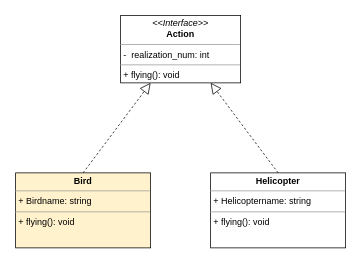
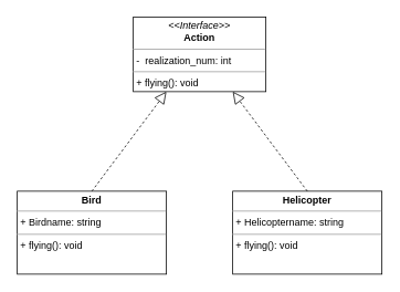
  <mxCell id="0" />
  <mxCell id="1" parent="0" />
  <mxCell id="2" value="" style="endArrow=block;dashed=1;endFill=0;endSize=12;html=1;exitX=0.5;exitY=0;exitDx=0;exitDy=0;entryX=0.25;entryY=1;entryDx=0;entryDy=0;" parent="1" source="3" target="4" edge="1"><mxGeometry width="160" relative="1" as="geometry"><mxPoint x="220.5" y="190" as="sourcePoint" /><mxPoint x="220" y="100" as="targetPoint" /></mxGeometry></mxCell>
- <mxCell id="3" value="&lt;p style=&quot;margin: 0px ; margin-top: 4px ; text-align: center&quot;&gt;&lt;b&gt;Bird&lt;/b&gt;&lt;/p&gt;&lt;hr size=&quot;1&quot;&gt;&lt;p style=&quot;margin: 0px ; margin-left: 4px&quot;&gt;+ Birdname: string&lt;/p&gt;&lt;hr size=&quot;1&quot;&gt;&lt;p style=&quot;margin: 0px ; margin-left: 4px&quot;&gt;+ flying(): void&lt;/p&gt;" style="verticalAlign=top;align=left;overflow=fill;fontSize=12;fontFamily=Helvetica;html=1;fillColor=#fff2cc;" parent="1" vertex="1"><mxGeometry x="20" y="230" width="180" height="100" as="geometry" /></mxCell>
+ <mxCell id="3" value="&lt;p style=&quot;margin: 0px ; margin-top: 4px ; text-align: center&quot;&gt;&lt;b&gt;Bird&lt;/b&gt;&lt;/p&gt;&lt;hr size=&quot;1&quot;&gt;&lt;p style=&quot;margin: 0px ; margin-left: 4px&quot;&gt;+ Birdname: string&lt;/p&gt;&lt;hr size=&quot;1&quot;&gt;&lt;p style=&quot;margin: 0px ; margin-left: 4px&quot;&gt;+ flying(): void&lt;/p&gt;" style="verticalAlign=top;align=left;overflow=fill;fontSize=12;fontFamily=Helvetica;html=1;" parent="1" vertex="1"><mxGeometry x="20" y="230" width="180" height="100" as="geometry" /></mxCell>
  <mxCell id="4" value="&lt;p style=&quot;margin: 0px ; margin-top: 4px ; text-align: center&quot;&gt;&lt;i&gt;&amp;lt;&amp;lt;Interface&amp;gt;&amp;gt;&lt;/i&gt;&lt;br&gt;&lt;b&gt;Action&lt;/b&gt;&lt;/p&gt;&lt;hr size=&quot;1&quot;&gt;&lt;p style=&quot;margin: 0px ; margin-left: 4px&quot;&gt;-&amp;nbsp; realization_num: int&lt;br&gt;&lt;/p&gt;&lt;hr size=&quot;1&quot;&gt;&lt;p style=&quot;margin: 0px ; margin-left: 4px&quot;&gt;+ flying(): void&lt;br&gt;&lt;/p&gt;" style="verticalAlign=top;align=left;overflow=fill;fontSize=12;fontFamily=Helvetica;html=1;" parent="1" vertex="1"><mxGeometry x="160" y="20" width="160" height="90" as="geometry" /></mxCell>
  <mxCell id="5" value="&lt;p style=&quot;margin: 0px ; margin-top: 4px ; text-align: center&quot;&gt;&lt;b&gt;Helicopter&lt;/b&gt;&lt;/p&gt;&lt;hr size=&quot;1&quot;&gt;&lt;p style=&quot;margin: 0px ; margin-left: 4px&quot;&gt;+&amp;nbsp;&lt;span style=&quot;text-align: center&quot;&gt;Helicoptername&lt;/span&gt;: string&lt;/p&gt;&lt;hr size=&quot;1&quot;&gt;&lt;p style=&quot;margin: 0px ; margin-left: 4px&quot;&gt;+ flying(): void&lt;/p&gt;" style="verticalAlign=top;align=left;overflow=fill;fontSize=12;fontFamily=Helvetica;html=1;" parent="1" vertex="1"><mxGeometry x="280" y="230" width="180" height="100" as="geometry" /></mxCell>
  <mxCell id="6" value="" style="endArrow=block;dashed=1;endFill=0;endSize=12;html=1;exitX=0.5;exitY=0;exitDx=0;exitDy=0;entryX=0.75;entryY=1;entryDx=0;entryDy=0;" parent="1" source="5" target="4" edge="1"><mxGeometry width="160" relative="1" as="geometry"><mxPoint x="260.5" y="190" as="sourcePoint" /><mxPoint x="260" y="100" as="targetPoint" /></mxGeometry></mxCell>
